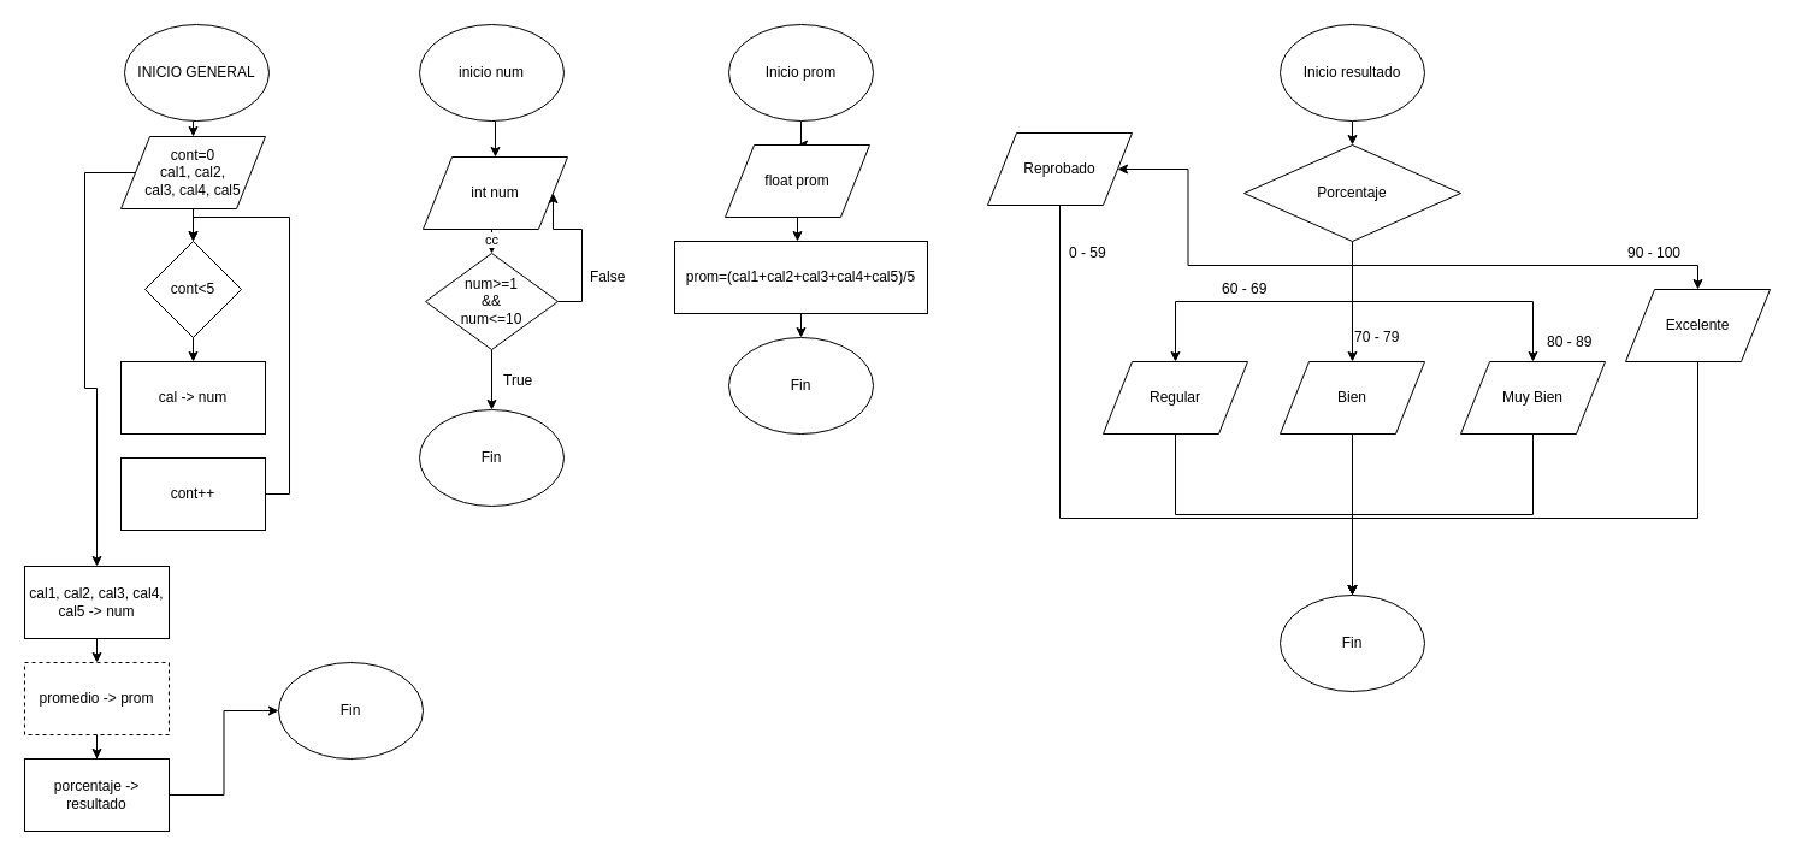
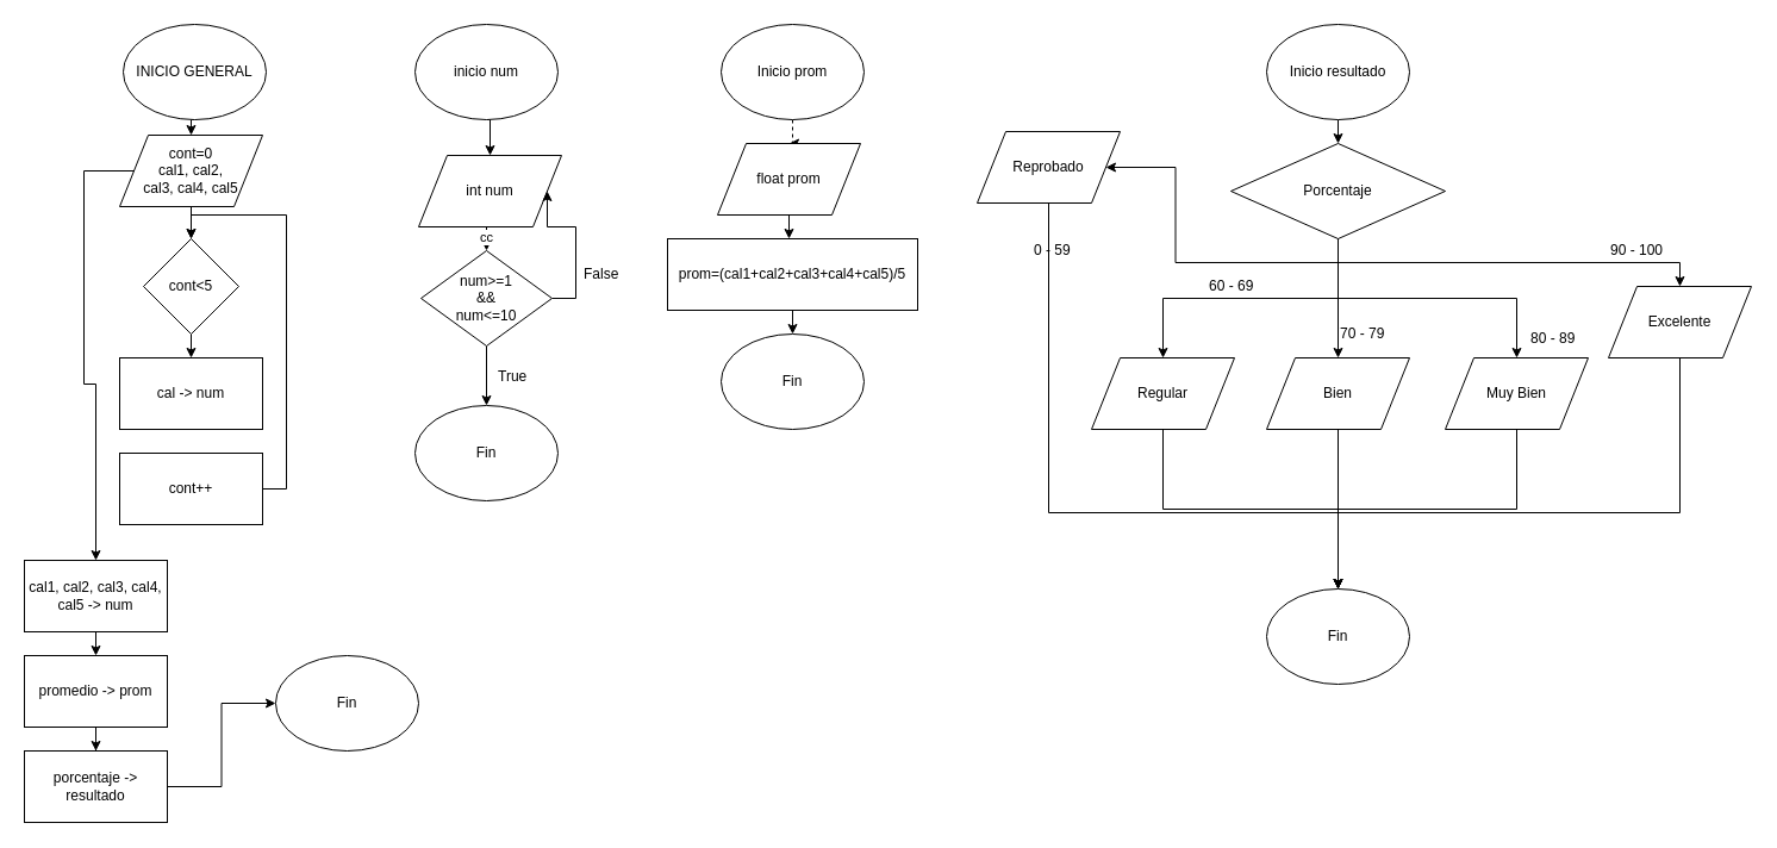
  <mxCell id="0" />
  <mxCell id="1" parent="0" />
  <mxCell id="2" style="edgeStyle=orthogonalEdgeStyle;rounded=0;orthogonalLoop=1;jettySize=auto;html=1;exitX=0.5;exitY=1;exitDx=0;exitDy=0;entryX=0.5;entryY=0;entryDx=0;entryDy=0;" edge="1" parent="1" source="3" target="6"><mxGeometry relative="1" as="geometry" /></mxCell>
  <mxCell id="3" value="INICIO GENERAL" style="ellipse;whiteSpace=wrap;html=1;" vertex="1" parent="1"><mxGeometry x="103" y="20" width="120" height="80" as="geometry" /></mxCell>
  <mxCell id="4" style="edgeStyle=orthogonalEdgeStyle;rounded=0;orthogonalLoop=1;jettySize=auto;html=1;exitX=0.5;exitY=1;exitDx=0;exitDy=0;entryX=0.5;entryY=0;entryDx=0;entryDy=0;" edge="1" parent="1" source="6" target="8"><mxGeometry relative="1" as="geometry" /></mxCell>
  <mxCell id="5" style="edgeStyle=orthogonalEdgeStyle;rounded=0;orthogonalLoop=1;jettySize=auto;html=1;exitX=0;exitY=0.5;exitDx=0;exitDy=0;" edge="1" parent="1" source="6" target="30"><mxGeometry relative="1" as="geometry"><Array as="points"><mxPoint x="70" y="143" /><mxPoint x="70" y="322" /><mxPoint x="80" y="322" /></Array></mxGeometry></mxCell>
  <mxCell id="6" value="cont=0&lt;br&gt;cal1, cal2,&lt;br&gt;cal3, cal4, cal5" style="shape=parallelogram;perimeter=parallelogramPerimeter;whiteSpace=wrap;html=1;" vertex="1" parent="1"><mxGeometry x="100" y="113" width="120" height="60" as="geometry" /></mxCell>
  <mxCell id="7" style="edgeStyle=orthogonalEdgeStyle;rounded=0;orthogonalLoop=1;jettySize=auto;html=1;exitX=0.5;exitY=1;exitDx=0;exitDy=0;entryX=0.5;entryY=0;entryDx=0;entryDy=0;" edge="1" parent="1" source="8" target="19"><mxGeometry relative="1" as="geometry" /></mxCell>
  <mxCell id="8" value="cont&amp;lt;5" style="rhombus;whiteSpace=wrap;html=1;" vertex="1" parent="1"><mxGeometry x="120" y="200" width="80" height="80" as="geometry" /></mxCell>
  <mxCell id="9" value="cc" style="edgeStyle=orthogonalEdgeStyle;rounded=0;orthogonalLoop=1;jettySize=auto;html=1;exitX=0.5;exitY=1;exitDx=0;exitDy=0;entryX=0.5;entryY=0;entryDx=0;entryDy=0;" edge="1" parent="1" source="10" target="15"><mxGeometry relative="1" as="geometry" /></mxCell>
  <mxCell id="10" value="int num" style="shape=parallelogram;perimeter=parallelogramPerimeter;whiteSpace=wrap;html=1;" vertex="1" parent="1"><mxGeometry x="351" y="130" width="120" height="60" as="geometry" /></mxCell>
  <mxCell id="11" style="edgeStyle=orthogonalEdgeStyle;rounded=0;orthogonalLoop=1;jettySize=auto;html=1;exitX=0.5;exitY=1;exitDx=0;exitDy=0;entryX=0.5;entryY=0;entryDx=0;entryDy=0;" edge="1" parent="1" source="12" target="10"><mxGeometry relative="1" as="geometry" /></mxCell>
  <mxCell id="12" value="inicio num" style="ellipse;whiteSpace=wrap;html=1;" vertex="1" parent="1"><mxGeometry x="348" y="20" width="120" height="80" as="geometry" /></mxCell>
  <mxCell id="13" style="edgeStyle=orthogonalEdgeStyle;rounded=0;orthogonalLoop=1;jettySize=auto;html=1;exitX=0.5;exitY=1;exitDx=0;exitDy=0;" edge="1" parent="1" source="15" target="16"><mxGeometry relative="1" as="geometry" /></mxCell>
  <mxCell id="14" style="edgeStyle=orthogonalEdgeStyle;rounded=0;orthogonalLoop=1;jettySize=auto;html=1;exitX=1;exitY=0.5;exitDx=0;exitDy=0;entryX=1;entryY=0.5;entryDx=0;entryDy=0;" edge="1" parent="1" source="15" target="10"><mxGeometry relative="1" as="geometry" /></mxCell>
  <mxCell id="15" value="num&amp;gt;=1&lt;br&gt;&amp;amp;&amp;amp;&lt;br&gt;num&amp;lt;=10" style="rhombus;whiteSpace=wrap;html=1;" vertex="1" parent="1"><mxGeometry x="353" y="210" width="110" height="80" as="geometry" /></mxCell>
  <mxCell id="16" value="Fin" style="ellipse;whiteSpace=wrap;html=1;" vertex="1" parent="1"><mxGeometry x="348" y="340" width="120" height="80" as="geometry" /></mxCell>
  <mxCell id="17" value="True" style="text;html=1;resizable=0;points=[];autosize=1;align=left;verticalAlign=top;spacingTop=-4;" vertex="1" parent="1"><mxGeometry x="416" y="306" width="40" height="20" as="geometry" /></mxCell>
  <mxCell id="18" value="False" style="text;html=1;resizable=0;points=[];autosize=1;align=left;verticalAlign=top;spacingTop=-4;" vertex="1" parent="1"><mxGeometry x="488" y="220" width="40" height="20" as="geometry" /></mxCell>
  <mxCell id="19" value="cal -&amp;gt; num" style="rounded=0;whiteSpace=wrap;html=1;" vertex="1" parent="1"><mxGeometry x="100" y="300" width="120" height="60" as="geometry" /></mxCell>
  <mxCell id="20" style="edgeStyle=orthogonalEdgeStyle;rounded=0;orthogonalLoop=1;jettySize=auto;html=1;exitX=1;exitY=0.5;exitDx=0;exitDy=0;entryX=0.5;entryY=0;entryDx=0;entryDy=0;" edge="1" parent="1" source="21" target="8"><mxGeometry relative="1" as="geometry" /></mxCell>
  <mxCell id="21" value="cont++" style="rounded=0;whiteSpace=wrap;html=1;" vertex="1" parent="1"><mxGeometry x="100" y="380" width="120" height="60" as="geometry" /></mxCell>
- <mxCell id="22" style="edgeStyle=orthogonalEdgeStyle;rounded=0;orthogonalLoop=1;jettySize=auto;html=1;exitX=0.5;exitY=1;exitDx=0;exitDy=0;" edge="1" parent="1" source="23" target="25"><mxGeometry relative="1" as="geometry" /></mxCell>
+ <mxCell id="22" style="edgeStyle=orthogonalEdgeStyle;rounded=0;orthogonalLoop=1;jettySize=auto;html=1;exitX=0.5;exitY=1;exitDx=0;exitDy=0;dashed=1;" edge="1" parent="1" source="23" target="25"><mxGeometry relative="1" as="geometry" /></mxCell>
  <mxCell id="23" value="Inicio prom" style="ellipse;whiteSpace=wrap;html=1;" vertex="1" parent="1"><mxGeometry x="605" y="20" width="120" height="80" as="geometry" /></mxCell>
  <mxCell id="24" style="edgeStyle=orthogonalEdgeStyle;rounded=0;orthogonalLoop=1;jettySize=auto;html=1;exitX=0.5;exitY=1;exitDx=0;exitDy=0;entryX=0.5;entryY=0;entryDx=0;entryDy=0;" edge="1" parent="1" source="25"><mxGeometry relative="1" as="geometry"><mxPoint x="662" y="200" as="targetPoint" /></mxGeometry></mxCell>
  <mxCell id="25" value="float prom" style="shape=parallelogram;perimeter=parallelogramPerimeter;whiteSpace=wrap;html=1;" vertex="1" parent="1"><mxGeometry x="602" y="120" width="120" height="60" as="geometry" /></mxCell>
  <mxCell id="26" style="edgeStyle=orthogonalEdgeStyle;rounded=0;orthogonalLoop=1;jettySize=auto;html=1;exitX=0.5;exitY=1;exitDx=0;exitDy=0;entryX=0.5;entryY=0;entryDx=0;entryDy=0;" edge="1" parent="1" target="28"><mxGeometry relative="1" as="geometry"><mxPoint x="662" y="260" as="sourcePoint" /></mxGeometry></mxCell>
  <mxCell id="27" value="prom=(cal1+cal2+cal3+cal4+cal5)/5" style="rounded=0;whiteSpace=wrap;html=1;" vertex="1" parent="1"><mxGeometry x="560" y="200" width="210" height="60" as="geometry" /></mxCell>
  <mxCell id="28" value="Fin" style="ellipse;whiteSpace=wrap;html=1;" vertex="1" parent="1"><mxGeometry x="605" y="280" width="120" height="80" as="geometry" /></mxCell>
  <mxCell id="29" style="edgeStyle=orthogonalEdgeStyle;rounded=0;orthogonalLoop=1;jettySize=auto;html=1;exitX=0.5;exitY=1;exitDx=0;exitDy=0;entryX=0.5;entryY=0;entryDx=0;entryDy=0;" edge="1" parent="1" source="30" target="32"><mxGeometry relative="1" as="geometry" /></mxCell>
  <mxCell id="30" value="cal1, cal2, cal3, cal4, cal5 -&amp;gt; num" style="rounded=0;whiteSpace=wrap;html=1;" vertex="1" parent="1"><mxGeometry x="20" y="470" width="120" height="60" as="geometry" /></mxCell>
  <mxCell id="31" style="edgeStyle=orthogonalEdgeStyle;rounded=0;orthogonalLoop=1;jettySize=auto;html=1;exitX=0.5;exitY=1;exitDx=0;exitDy=0;" edge="1" parent="1" source="32" target="34"><mxGeometry relative="1" as="geometry" /></mxCell>
- <mxCell id="32" value="promedio -&amp;gt; prom" style="rounded=0;whiteSpace=wrap;html=1;dashed=1;" vertex="1" parent="1"><mxGeometry x="20" y="550" width="120" height="60" as="geometry" /></mxCell>
+ <mxCell id="32" value="promedio -&amp;gt; prom" style="rounded=0;whiteSpace=wrap;html=1;" vertex="1" parent="1"><mxGeometry x="20" y="550" width="120" height="60" as="geometry" /></mxCell>
  <mxCell id="33" style="edgeStyle=orthogonalEdgeStyle;rounded=0;orthogonalLoop=1;jettySize=auto;html=1;exitX=1;exitY=0.5;exitDx=0;exitDy=0;entryX=0;entryY=0.5;entryDx=0;entryDy=0;" edge="1" parent="1" source="34" target="59"><mxGeometry relative="1" as="geometry" /></mxCell>
  <mxCell id="34" value="porcentaje -&amp;gt; resultado" style="rounded=0;whiteSpace=wrap;html=1;" vertex="1" parent="1"><mxGeometry x="20" y="630" width="120" height="60" as="geometry" /></mxCell>
  <mxCell id="35" style="edgeStyle=orthogonalEdgeStyle;rounded=0;orthogonalLoop=1;jettySize=auto;html=1;exitX=0.5;exitY=1;exitDx=0;exitDy=0;entryX=0.5;entryY=0;entryDx=0;entryDy=0;" edge="1" parent="1" source="36" target="42"><mxGeometry relative="1" as="geometry" /></mxCell>
  <mxCell id="36" value="Inicio resultado" style="ellipse;whiteSpace=wrap;html=1;" vertex="1" parent="1"><mxGeometry x="1063" y="20" width="120" height="80" as="geometry" /></mxCell>
  <mxCell id="37" style="edgeStyle=orthogonalEdgeStyle;rounded=0;orthogonalLoop=1;jettySize=auto;html=1;exitX=0.5;exitY=1;exitDx=0;exitDy=0;" edge="1" parent="1" source="42" target="44"><mxGeometry relative="1" as="geometry" /></mxCell>
  <mxCell id="38" style="edgeStyle=orthogonalEdgeStyle;rounded=0;orthogonalLoop=1;jettySize=auto;html=1;exitX=0.5;exitY=1;exitDx=0;exitDy=0;entryX=0.5;entryY=0;entryDx=0;entryDy=0;" edge="1" parent="1" source="42" target="47"><mxGeometry relative="1" as="geometry" /></mxCell>
  <mxCell id="39" style="edgeStyle=orthogonalEdgeStyle;rounded=0;orthogonalLoop=1;jettySize=auto;html=1;exitX=0.5;exitY=1;exitDx=0;exitDy=0;entryX=0.5;entryY=0;entryDx=0;entryDy=0;" edge="1" parent="1" source="42" target="50"><mxGeometry relative="1" as="geometry" /></mxCell>
  <mxCell id="40" style="edgeStyle=orthogonalEdgeStyle;rounded=0;orthogonalLoop=1;jettySize=auto;html=1;exitX=0.5;exitY=1;exitDx=0;exitDy=0;" edge="1" parent="1" source="42" target="53"><mxGeometry relative="1" as="geometry" /></mxCell>
  <mxCell id="41" style="edgeStyle=orthogonalEdgeStyle;rounded=0;orthogonalLoop=1;jettySize=auto;html=1;exitX=0.5;exitY=1;exitDx=0;exitDy=0;" edge="1" parent="1" source="42" target="56"><mxGeometry relative="1" as="geometry" /></mxCell>
  <mxCell id="42" value="Porcentaje" style="rhombus;whiteSpace=wrap;html=1;" vertex="1" parent="1"><mxGeometry x="1033" y="120" width="180" height="80" as="geometry" /></mxCell>
  <mxCell id="43" style="edgeStyle=orthogonalEdgeStyle;rounded=0;orthogonalLoop=1;jettySize=auto;html=1;exitX=0.5;exitY=1;exitDx=0;exitDy=0;" edge="1" parent="1" source="44" target="58"><mxGeometry relative="1" as="geometry"><Array as="points"><mxPoint x="880" y="430" /><mxPoint x="1123" y="430" /></Array></mxGeometry></mxCell>
  <mxCell id="44" value="Reprobado" style="shape=parallelogram;perimeter=parallelogramPerimeter;whiteSpace=wrap;html=1;" vertex="1" parent="1"><mxGeometry x="820" y="110" width="120" height="60" as="geometry" /></mxCell>
- <mxCell id="45" value="0 - 59" style="text;html=1;resizable=0;points=[];autosize=1;align=left;verticalAlign=top;spacingTop=-4;" vertex="1" parent="1"><mxGeometry x="886" y="200" width="50" height="20" as="geometry" /></mxCell>
+ <mxCell id="45" value="0 - 59" style="text;html=1;resizable=0;points=[];autosize=1;align=left;verticalAlign=top;spacingTop=-4;" vertex="1" parent="1"><mxGeometry x="866" y="200" width="50" height="20" as="geometry" /></mxCell>
  <mxCell id="46" style="edgeStyle=orthogonalEdgeStyle;rounded=0;orthogonalLoop=1;jettySize=auto;html=1;exitX=0.5;exitY=1;exitDx=0;exitDy=0;" edge="1" parent="1" source="47" target="58"><mxGeometry relative="1" as="geometry" /></mxCell>
  <mxCell id="47" value="Regular" style="shape=parallelogram;perimeter=parallelogramPerimeter;whiteSpace=wrap;html=1;" vertex="1" parent="1"><mxGeometry x="916" y="300" width="120" height="60" as="geometry" /></mxCell>
  <mxCell id="48" value="60 - 69" style="text;html=1;resizable=0;points=[];autosize=1;align=left;verticalAlign=top;spacingTop=-4;" vertex="1" parent="1"><mxGeometry x="1013" y="230" width="50" height="20" as="geometry" /></mxCell>
  <mxCell id="49" style="edgeStyle=orthogonalEdgeStyle;rounded=0;orthogonalLoop=1;jettySize=auto;html=1;exitX=0.5;exitY=1;exitDx=0;exitDy=0;" edge="1" parent="1" source="50" target="58"><mxGeometry relative="1" as="geometry" /></mxCell>
  <mxCell id="50" value="Bien" style="shape=parallelogram;perimeter=parallelogramPerimeter;whiteSpace=wrap;html=1;" vertex="1" parent="1"><mxGeometry x="1063" y="300" width="120" height="60" as="geometry" /></mxCell>
  <mxCell id="51" value="70 - 79" style="text;html=1;resizable=0;points=[];autosize=1;align=left;verticalAlign=top;spacingTop=-4;" vertex="1" parent="1"><mxGeometry x="1123" y="270" width="50" height="20" as="geometry" /></mxCell>
  <mxCell id="52" style="edgeStyle=orthogonalEdgeStyle;rounded=0;orthogonalLoop=1;jettySize=auto;html=1;exitX=0.5;exitY=1;exitDx=0;exitDy=0;" edge="1" parent="1" source="53" target="58"><mxGeometry relative="1" as="geometry" /></mxCell>
  <mxCell id="53" value="Muy Bien" style="shape=parallelogram;perimeter=parallelogramPerimeter;whiteSpace=wrap;html=1;" vertex="1" parent="1"><mxGeometry x="1213" y="300" width="120" height="60" as="geometry" /></mxCell>
  <mxCell id="54" value="80 - 89" style="text;html=1;resizable=0;points=[];autosize=1;align=left;verticalAlign=top;spacingTop=-4;" vertex="1" parent="1"><mxGeometry x="1283" y="274" width="50" height="20" as="geometry" /></mxCell>
  <mxCell id="55" style="edgeStyle=orthogonalEdgeStyle;rounded=0;orthogonalLoop=1;jettySize=auto;html=1;exitX=0.5;exitY=1;exitDx=0;exitDy=0;" edge="1" parent="1" source="56" target="58"><mxGeometry relative="1" as="geometry"><Array as="points"><mxPoint x="1410" y="430" /><mxPoint x="1123" y="430" /></Array></mxGeometry></mxCell>
  <mxCell id="56" value="Excelente" style="shape=parallelogram;perimeter=parallelogramPerimeter;whiteSpace=wrap;html=1;" vertex="1" parent="1"><mxGeometry x="1350" y="240" width="120" height="60" as="geometry" /></mxCell>
  <mxCell id="57" value="90 - 100" style="text;html=1;resizable=0;points=[];autosize=1;align=left;verticalAlign=top;spacingTop=-4;" vertex="1" parent="1"><mxGeometry x="1350" y="200" width="60" height="20" as="geometry" /></mxCell>
  <mxCell id="58" value="Fin" style="ellipse;whiteSpace=wrap;html=1;" vertex="1" parent="1"><mxGeometry x="1063" y="494" width="120" height="80" as="geometry" /></mxCell>
  <mxCell id="59" value="Fin" style="ellipse;whiteSpace=wrap;html=1;" vertex="1" parent="1"><mxGeometry x="231" y="550" width="120" height="80" as="geometry" /></mxCell>
